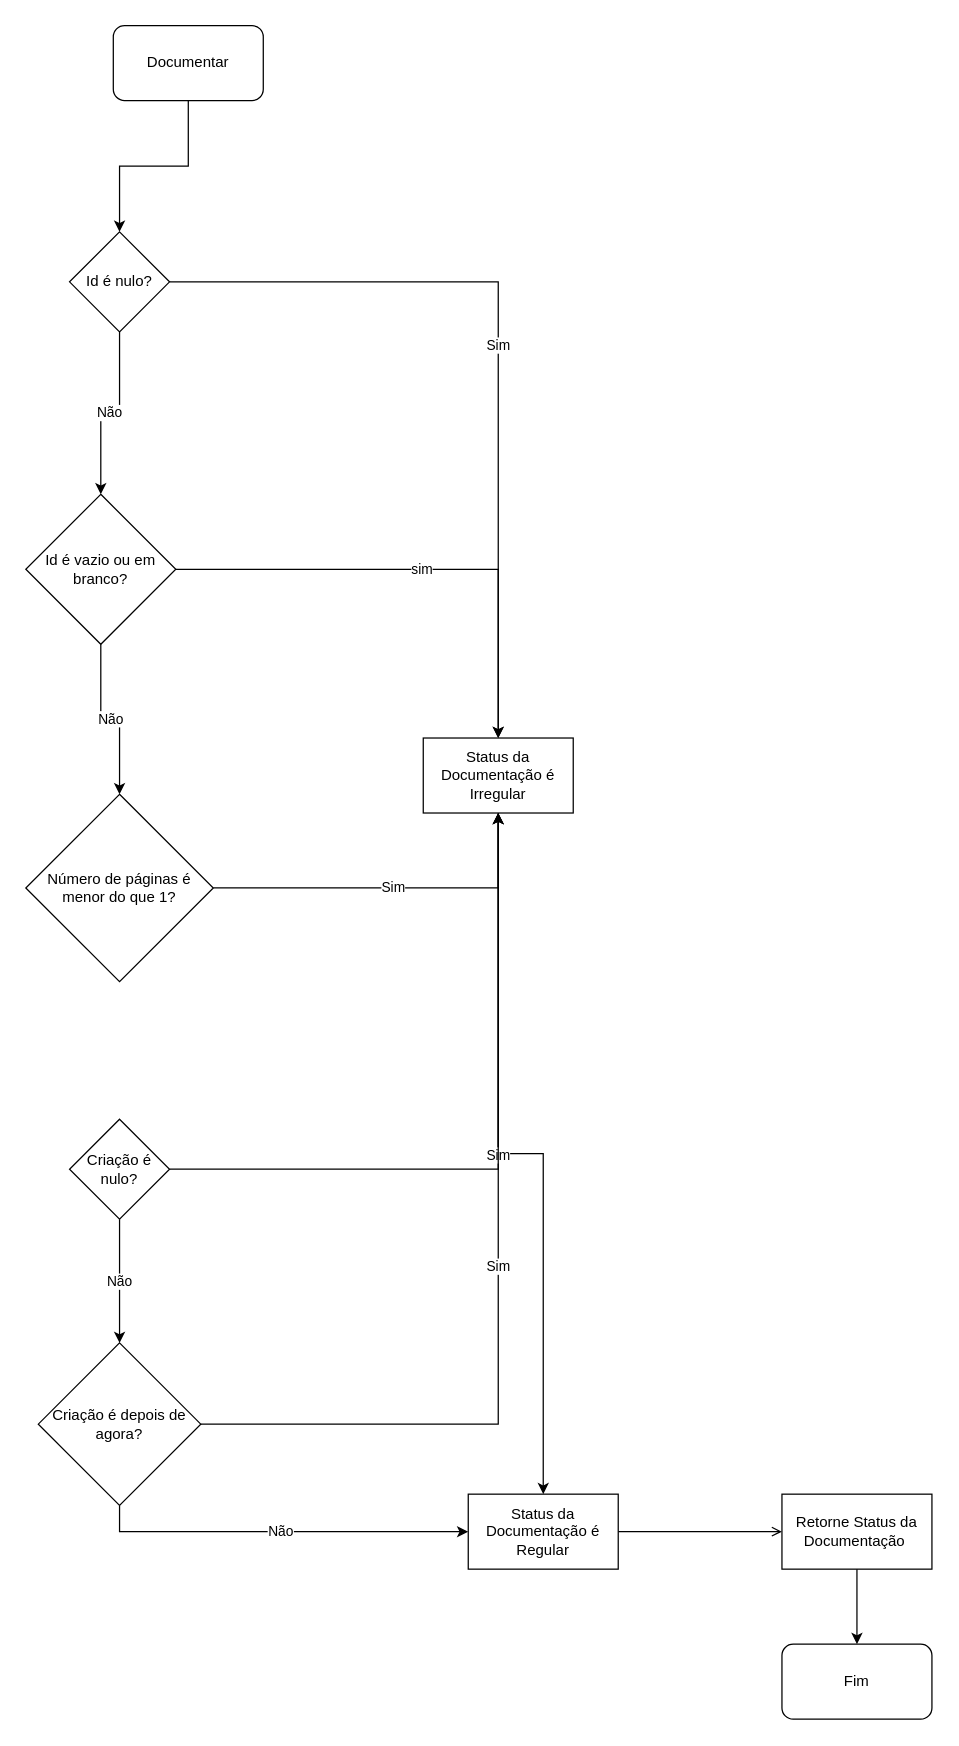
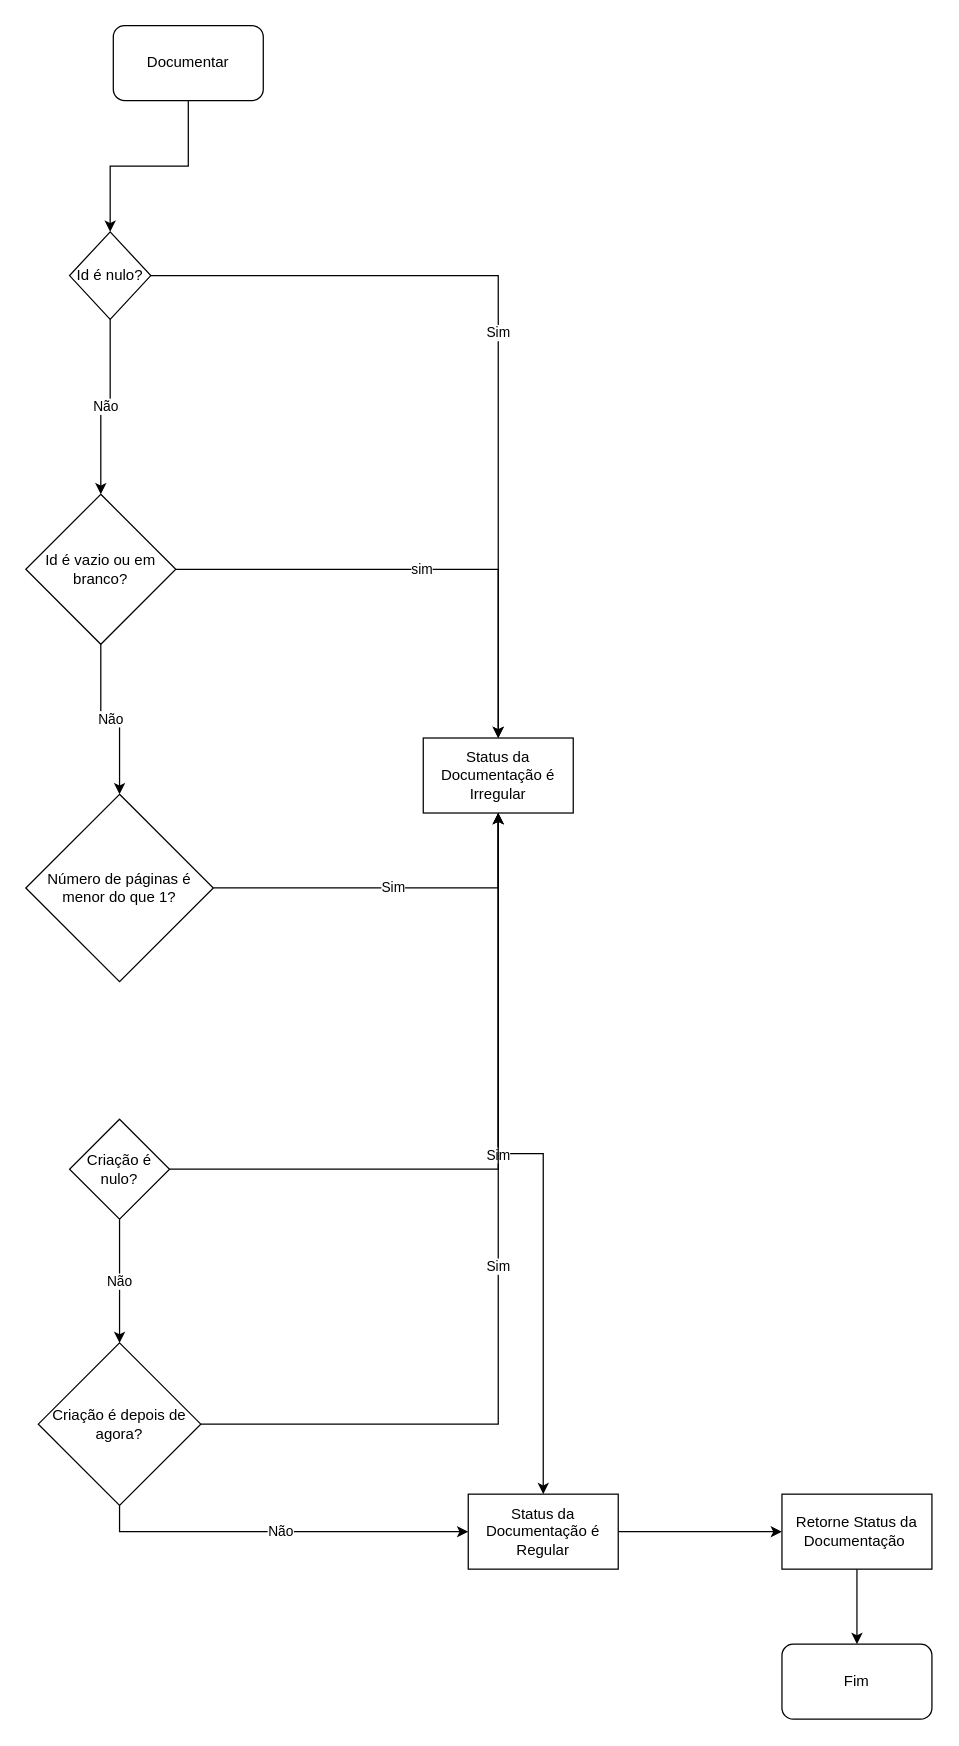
  <mxCell id="0" />
  <mxCell id="1" parent="0" />
  <mxCell id="2" value="" style="edgeStyle=orthogonalEdgeStyle;rounded=0;orthogonalLoop=1;jettySize=auto;html=1;" parent="1" source="3" target="13" edge="1"><mxGeometry relative="1" as="geometry" /></mxCell>
  <mxCell id="3" value="Documentar" style="rounded=1;whiteSpace=wrap;html=1;" parent="1" vertex="1"><mxGeometry x="90" y="20" width="120" height="60" as="geometry" /></mxCell>
  <mxCell id="4" style="edgeStyle=orthogonalEdgeStyle;rounded=0;orthogonalLoop=1;jettySize=auto;html=1;" parent="1" source="5" target="7" edge="1"><mxGeometry relative="1" as="geometry" /></mxCell>
  <mxCell id="5" value="Status da Documentação é Irregular" style="rounded=0;whiteSpace=wrap;html=1;" parent="1" vertex="1"><mxGeometry x="338" y="590" width="120" height="60" as="geometry" /></mxCell>
- <mxCell id="6" style="edgeStyle=orthogonalEdgeStyle;rounded=0;orthogonalLoop=1;jettySize=auto;html=1;entryX=0;entryY=0.5;entryDx=0;entryDy=0;endArrow=open;" parent="1" source="7" target="9" edge="1"><mxGeometry relative="1" as="geometry" /></mxCell>
+ <mxCell id="6" style="edgeStyle=orthogonalEdgeStyle;rounded=0;orthogonalLoop=1;jettySize=auto;html=1;entryX=0;entryY=0.5;entryDx=0;entryDy=0;" parent="1" source="7" target="9" edge="1"><mxGeometry relative="1" as="geometry" /></mxCell>
  <mxCell id="7" value="Status da Documentação&amp;nbsp;é Regular" style="rounded=0;whiteSpace=wrap;html=1;" parent="1" vertex="1"><mxGeometry x="374" y="1195" width="120" height="60" as="geometry" /></mxCell>
  <mxCell id="8" style="edgeStyle=orthogonalEdgeStyle;rounded=0;orthogonalLoop=1;jettySize=auto;html=1;entryX=0.5;entryY=0;entryDx=0;entryDy=0;" parent="1" source="9" target="10" edge="1"><mxGeometry relative="1" as="geometry" /></mxCell>
  <mxCell id="9" value="Retorne Status da Documentação&amp;nbsp;" style="rounded=0;whiteSpace=wrap;html=1;" parent="1" vertex="1"><mxGeometry x="625" y="1195" width="120" height="60" as="geometry" /></mxCell>
  <mxCell id="10" value="Fim" style="rounded=1;whiteSpace=wrap;html=1;" parent="1" vertex="1"><mxGeometry x="625" y="1315" width="120" height="60" as="geometry" /></mxCell>
  <mxCell id="11" value="Não" style="edgeStyle=orthogonalEdgeStyle;rounded=0;orthogonalLoop=1;jettySize=auto;html=1;entryX=0.5;entryY=0;entryDx=0;entryDy=0;" parent="1" source="13" target="16" edge="1"><mxGeometry relative="1" as="geometry" /></mxCell>
  <mxCell id="12" value="Sim" style="edgeStyle=orthogonalEdgeStyle;rounded=0;orthogonalLoop=1;jettySize=auto;html=1;entryX=0.5;entryY=0;entryDx=0;entryDy=0;" parent="1" source="13" target="5" edge="1"><mxGeometry relative="1" as="geometry" /></mxCell>
- <mxCell id="13" value="Id é nulo?" style="rhombus;whiteSpace=wrap;html=1;" parent="1" vertex="1"><mxGeometry x="55" y="185" width="80" height="80" as="geometry" /></mxCell>
+ <mxCell id="13" value="Id é nulo?" style="rhombus;whiteSpace=wrap;html=1;" parent="1" vertex="1"><mxGeometry x="55" y="185" width="65" height="70" as="geometry" /></mxCell>
  <mxCell id="14" value="Não" style="edgeStyle=orthogonalEdgeStyle;rounded=0;orthogonalLoop=1;jettySize=auto;html=1;entryX=0.5;entryY=0;entryDx=0;entryDy=0;" parent="1" source="16" target="18" edge="1"><mxGeometry relative="1" as="geometry" /></mxCell>
  <mxCell id="15" value="sim" style="edgeStyle=orthogonalEdgeStyle;rounded=0;orthogonalLoop=1;jettySize=auto;html=1;entryX=0.5;entryY=0;entryDx=0;entryDy=0;" parent="1" source="16" target="5" edge="1"><mxGeometry relative="1" as="geometry" /></mxCell>
  <mxCell id="16" value="Id é vazio ou em branco?" style="rhombus;whiteSpace=wrap;html=1;" parent="1" vertex="1"><mxGeometry x="20" y="395" width="120" height="120" as="geometry" /></mxCell>
  <mxCell id="17" value="Sim" style="edgeStyle=orthogonalEdgeStyle;rounded=0;orthogonalLoop=1;jettySize=auto;html=1;entryX=0.5;entryY=1;entryDx=0;entryDy=0;" parent="1" source="18" target="5" edge="1"><mxGeometry relative="1" as="geometry" /></mxCell>
  <mxCell id="18" value="Número de páginas é menor do que 1?" style="rhombus;whiteSpace=wrap;html=1;" parent="1" vertex="1"><mxGeometry y="635" width="150" height="150" as="geometry" x="20" /></mxCell>
  <mxCell id="19" value="Não" style="edgeStyle=orthogonalEdgeStyle;rounded=0;orthogonalLoop=1;jettySize=auto;html=1;entryX=0.5;entryY=0;entryDx=0;entryDy=0;" parent="1" source="21" target="24" edge="1"><mxGeometry relative="1" as="geometry" /></mxCell>
  <mxCell id="20" value="Sim" style="edgeStyle=orthogonalEdgeStyle;rounded=0;orthogonalLoop=1;jettySize=auto;html=1;entryX=0.5;entryY=1;entryDx=0;entryDy=0;" parent="1" source="21" target="5" edge="1"><mxGeometry relative="1" as="geometry" /></mxCell>
  <mxCell id="21" value="Criação é nulo?" style="rhombus;whiteSpace=wrap;html=1;" parent="1" vertex="1"><mxGeometry x="55" y="895" width="80" height="80" as="geometry" /></mxCell>
  <mxCell id="22" value="Não" style="edgeStyle=orthogonalEdgeStyle;rounded=0;orthogonalLoop=1;jettySize=auto;html=1;entryX=0;entryY=0.5;entryDx=0;entryDy=0;exitX=0.5;exitY=1;exitDx=0;exitDy=0;" parent="1" source="24" target="7" edge="1"><mxGeometry relative="1" as="geometry" /></mxCell>
  <mxCell id="23" value="Sim" style="edgeStyle=orthogonalEdgeStyle;rounded=0;orthogonalLoop=1;jettySize=auto;html=1;entryX=0.5;entryY=1;entryDx=0;entryDy=0;" edge="1" parent="1" source="24" target="5"><mxGeometry relative="1" as="geometry" /></mxCell>
  <mxCell id="24" value="Criação é depois de agora?" style="rhombus;whiteSpace=wrap;html=1;" parent="1" vertex="1"><mxGeometry x="30" y="1074" width="130" height="130" as="geometry" /></mxCell>
